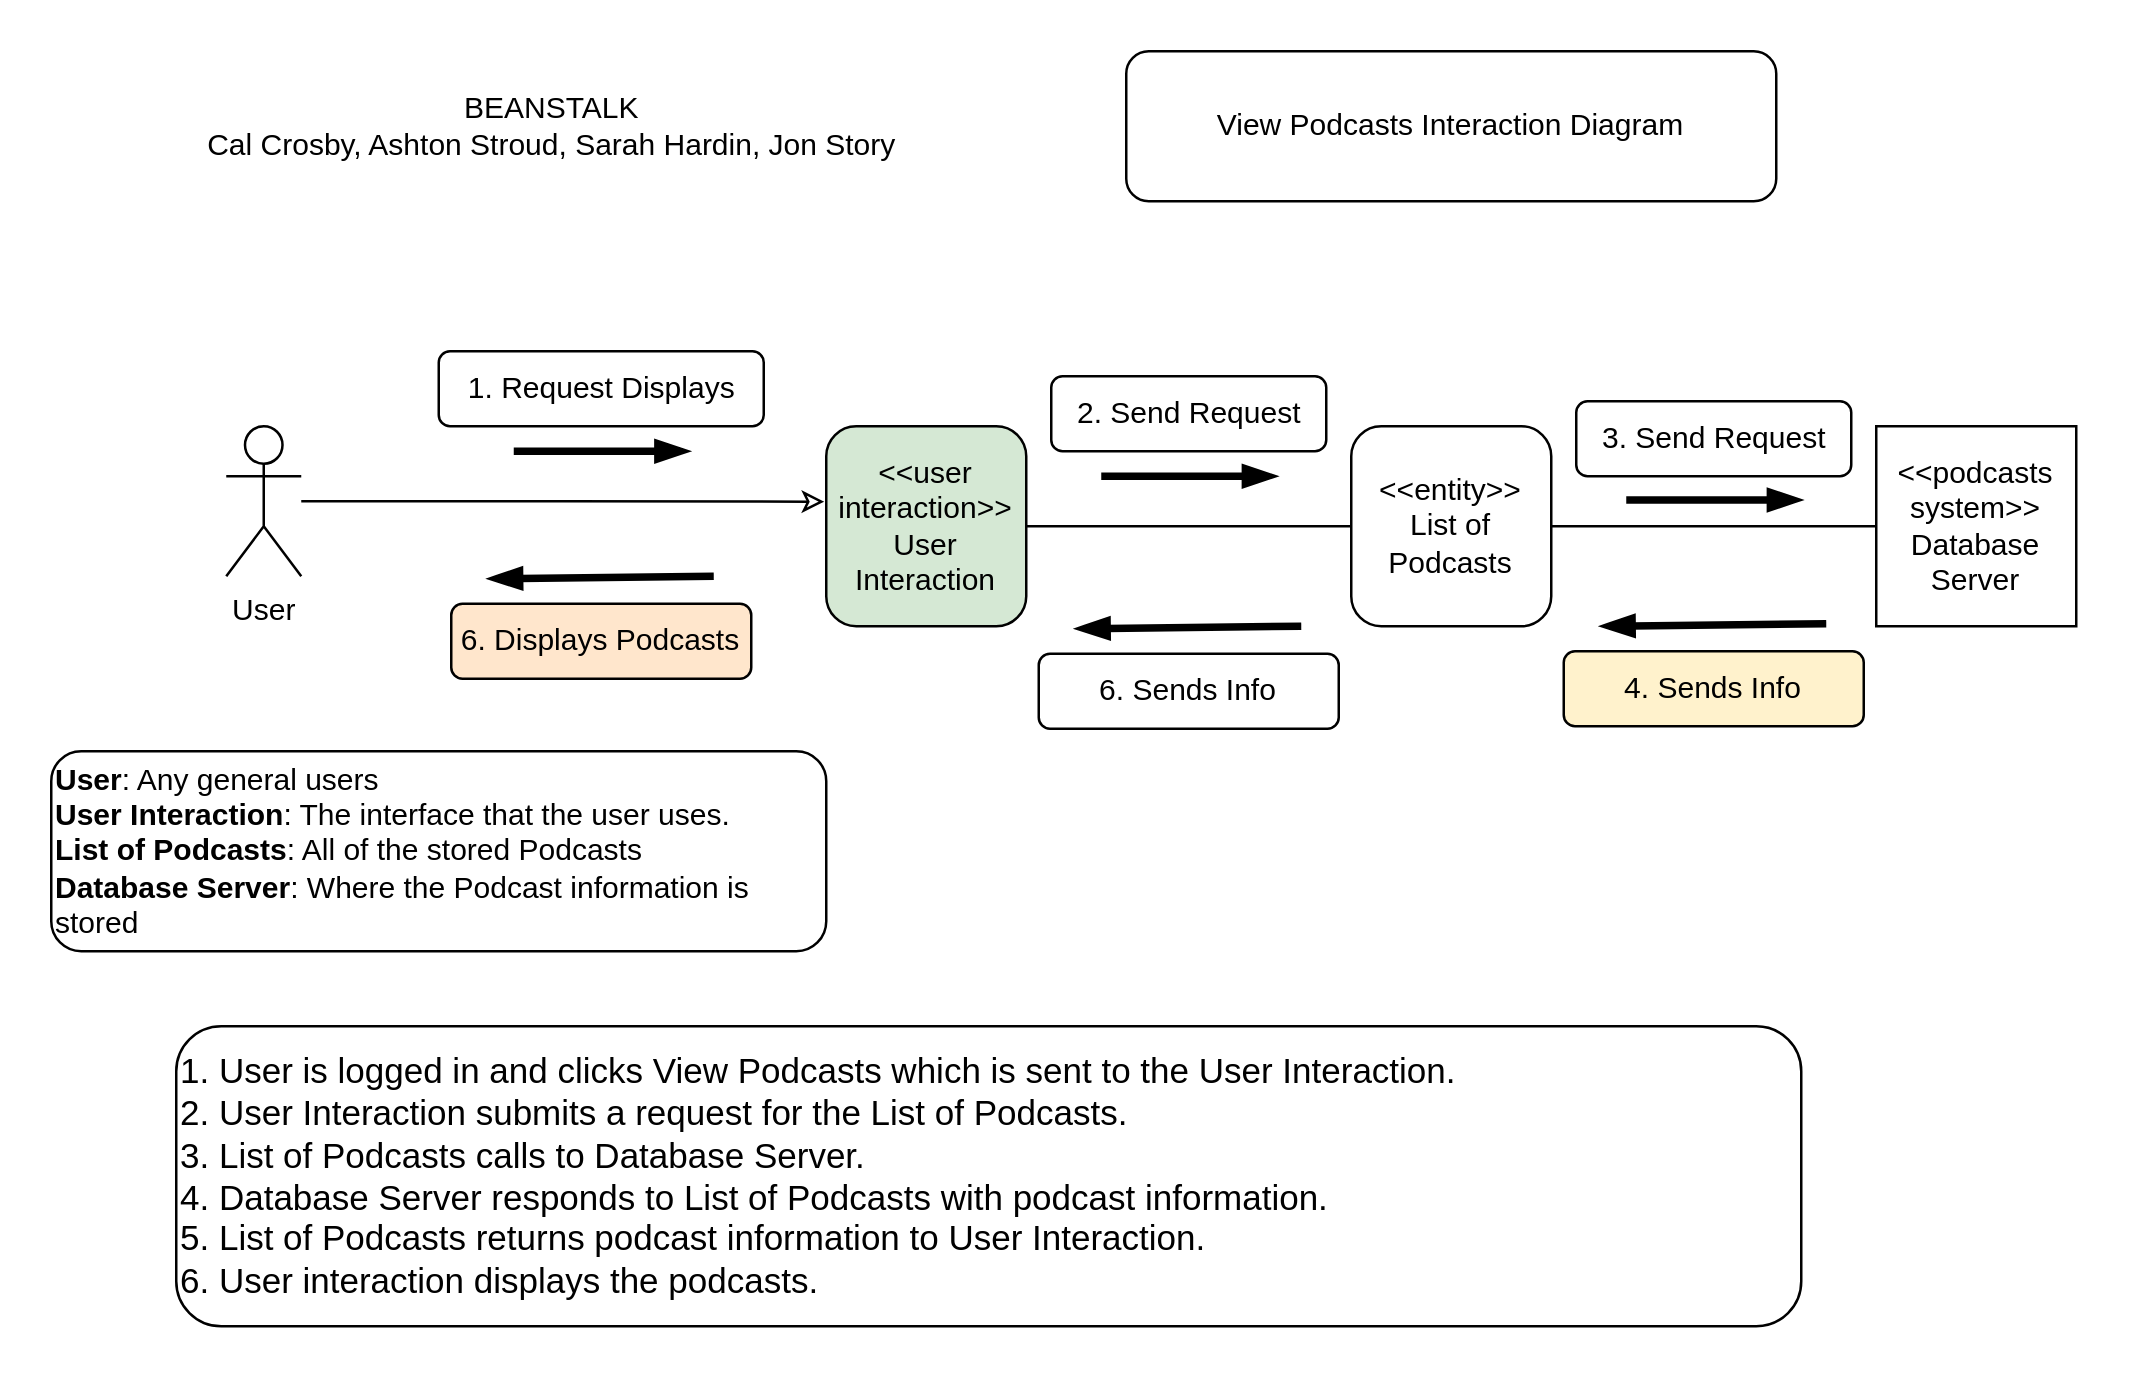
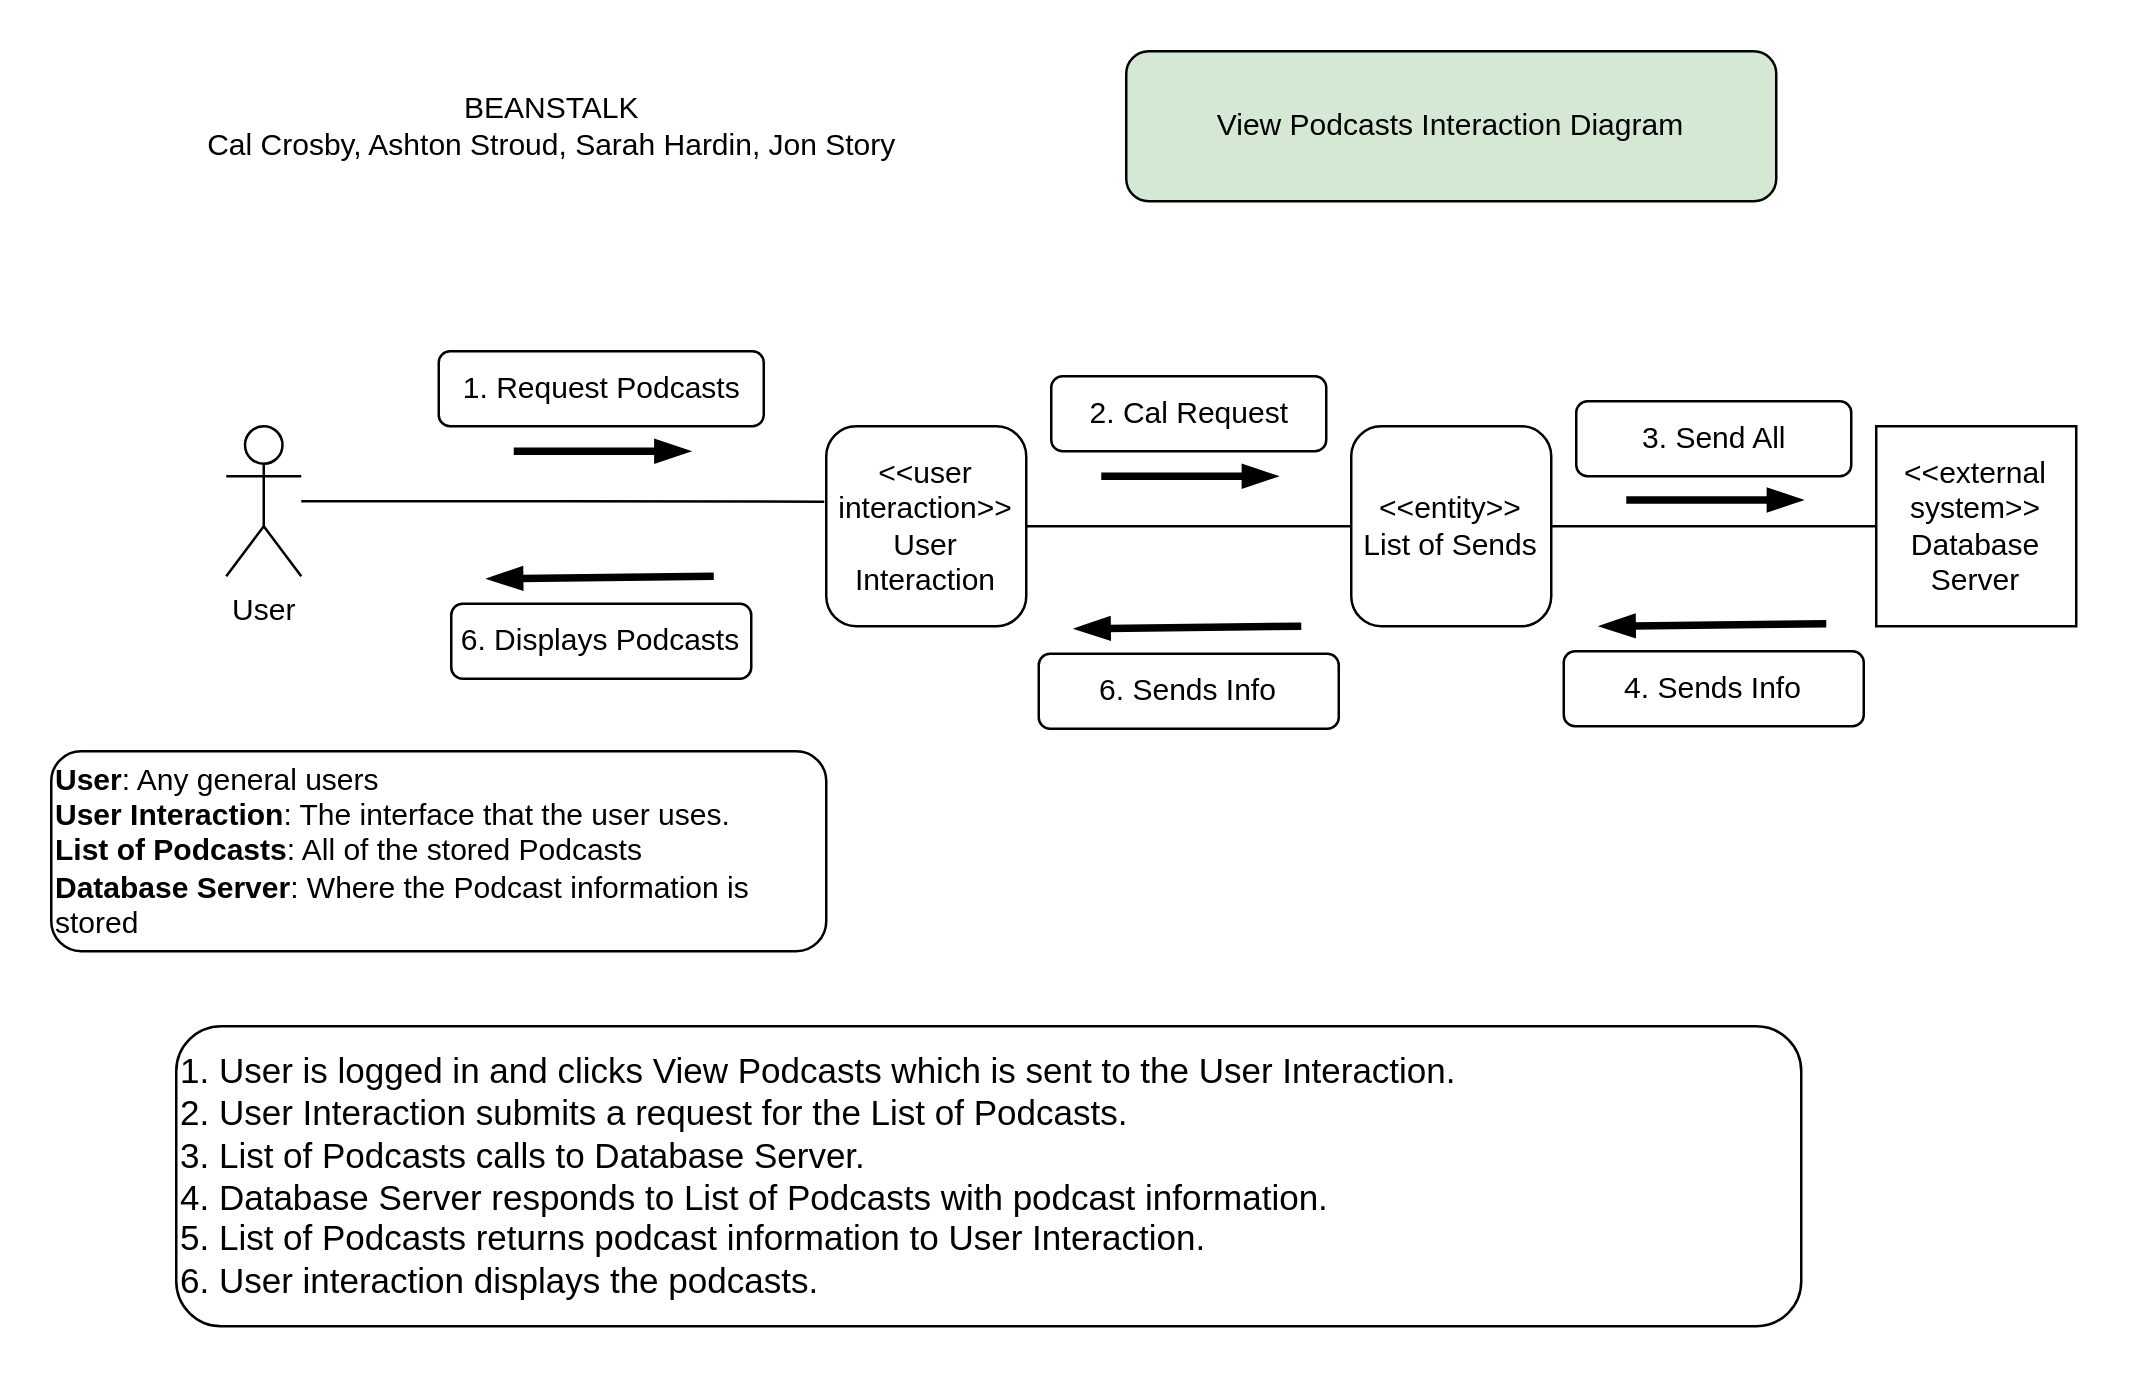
  <mxCell id="0" />
  <mxCell id="1" parent="0" />
  <mxCell id="2" value="User" style="shape=umlActor;verticalLabelPosition=bottom;verticalAlign=top;html=1;outlineConnect=0;" parent="1" vertex="1"><mxGeometry x="90" y="170" width="30" height="60" as="geometry" /></mxCell>
  <mxCell id="3" value="&lt;b&gt;User&lt;/b&gt;: Any general users&lt;br&gt;&lt;b&gt;User Interaction&lt;/b&gt;: The interface that the user uses.&lt;br&gt;&lt;b&gt;List of Podcasts&lt;/b&gt;: All of the stored Podcasts&lt;br&gt;&lt;b&gt;Database Server&lt;/b&gt;: Where the Podcast information is stored" style="rounded=1;whiteSpace=wrap;html=1;align=left;" parent="1" vertex="1"><mxGeometry x="20" y="300" width="310" height="80" as="geometry" /></mxCell>
  <mxCell id="4" style="edgeStyle=orthogonalEdgeStyle;rounded=0;orthogonalLoop=1;jettySize=auto;html=1;endArrow=none;endFill=0;" parent="1" source="5" edge="1"><mxGeometry relative="1" as="geometry"><mxPoint x="580" y="210" as="targetPoint" /></mxGeometry></mxCell>
- <mxCell id="5" value="&amp;lt;&amp;lt;user interaction&amp;gt;&amp;gt;&lt;br&gt;User Interaction" style="whiteSpace=wrap;html=1;aspect=fixed;rounded=1;fillColor=#d5e8d4;" parent="1" vertex="1"><mxGeometry x="330" y="170" width="80" height="80" as="geometry" /></mxCell>
- <mxCell id="6" style="edgeStyle=orthogonalEdgeStyle;rounded=0;orthogonalLoop=1;jettySize=auto;html=1;entryX=-0.01;entryY=0.377;entryDx=0;entryDy=0;entryPerimeter=0;startArrow=none;startFill=0;endArrow=classic;endFill=0;" parent="1" source="2" target="5" edge="1"><mxGeometry relative="1" as="geometry" /></mxCell>
- <mxCell id="7" value="1. Request Displays" style="text;html=1;align=center;verticalAlign=middle;resizable=0;points=[];autosize=1;strokeColor=default;fillColor=none;rounded=1;" parent="1" vertex="1"><mxGeometry x="175" y="140" width="130" height="30" as="geometry" /></mxCell>
- <mxCell id="8" value="View Podcasts&amp;nbsp;Interaction Diagram" style="rounded=1;whiteSpace=wrap;html=1;" parent="1" vertex="1"><mxGeometry x="450" y="20" width="260" height="60" as="geometry" /></mxCell>
- <mxCell id="9" value="2. Send Request" style="text;html=1;align=center;verticalAlign=middle;resizable=0;points=[];autosize=1;strokeColor=default;fillColor=none;rounded=1;" parent="1" vertex="1"><mxGeometry x="420" y="150" width="110" height="30" as="geometry" /></mxCell>
+ <mxCell id="5" value="&amp;lt;&amp;lt;user interaction&amp;gt;&amp;gt;&lt;br&gt;User Interaction" style="whiteSpace=wrap;html=1;aspect=fixed;rounded=1;" parent="1" vertex="1"><mxGeometry x="330" y="170" width="80" height="80" as="geometry" /></mxCell>
+ <mxCell id="6" style="edgeStyle=orthogonalEdgeStyle;rounded=0;orthogonalLoop=1;jettySize=auto;html=1;entryX=-0.01;entryY=0.377;entryDx=0;entryDy=0;entryPerimeter=0;startArrow=none;startFill=0;endArrow=none;endFill=0;" parent="1" source="2" target="5" edge="1"><mxGeometry relative="1" as="geometry" /></mxCell>
+ <mxCell id="7" value="1. Request Podcasts" style="text;html=1;align=center;verticalAlign=middle;resizable=0;points=[];autosize=1;strokeColor=default;fillColor=none;rounded=1;" parent="1" vertex="1"><mxGeometry x="175" y="140" width="130" height="30" as="geometry" /></mxCell>
+ <mxCell id="8" value="View Podcasts&amp;nbsp;Interaction Diagram" style="rounded=1;whiteSpace=wrap;html=1;fillColor=#d5e8d4;" parent="1" vertex="1"><mxGeometry x="450" y="20" width="260" height="60" as="geometry" /></mxCell>
+ <mxCell id="9" value="2. Cal Request" style="text;html=1;align=center;verticalAlign=middle;resizable=0;points=[];autosize=1;strokeColor=default;fillColor=none;rounded=1;" parent="1" vertex="1"><mxGeometry x="420" y="150" width="110" height="30" as="geometry" /></mxCell>
  <mxCell id="10" style="edgeStyle=orthogonalEdgeStyle;rounded=0;orthogonalLoop=1;jettySize=auto;html=1;entryX=0;entryY=0.5;entryDx=0;entryDy=0;endArrow=none;endFill=0;" parent="1" source="11" target="12" edge="1"><mxGeometry relative="1" as="geometry" /></mxCell>
- <mxCell id="11" value="&amp;lt;&amp;lt;entity&amp;gt;&amp;gt;&lt;br&gt;List of Podcasts" style="whiteSpace=wrap;html=1;aspect=fixed;rounded=1;" parent="1" vertex="1"><mxGeometry x="540" y="170" width="80" height="80" as="geometry" /></mxCell>
- <mxCell id="12" value="&amp;lt;&amp;lt;podcasts system&amp;gt;&amp;gt;&lt;br&gt;Database Server" style="whiteSpace=wrap;html=1;aspect=fixed;" parent="1" vertex="1"><mxGeometry x="750" y="170" width="80" height="80" as="geometry" /></mxCell>
+ <mxCell id="11" value="&amp;lt;&amp;lt;entity&amp;gt;&amp;gt;&lt;br&gt;List of Sends" style="whiteSpace=wrap;html=1;aspect=fixed;rounded=1;" parent="1" vertex="1"><mxGeometry x="540" y="170" width="80" height="80" as="geometry" /></mxCell>
+ <mxCell id="12" value="&amp;lt;&amp;lt;external system&amp;gt;&amp;gt;&lt;br&gt;Database Server" style="whiteSpace=wrap;html=1;aspect=fixed;" parent="1" vertex="1"><mxGeometry x="750" y="170" width="80" height="80" as="geometry" /></mxCell>
  <mxCell id="13" value="" style="endArrow=blockThin;html=1;rounded=0;strokeWidth=3;endFill=1;" parent="1" edge="1"><mxGeometry width="50" height="50" relative="1" as="geometry"><mxPoint x="440" y="190" as="sourcePoint" /><mxPoint x="510" y="190" as="targetPoint" /><Array as="points"><mxPoint x="480" y="190" /></Array></mxGeometry></mxCell>
  <mxCell id="14" value="" style="endArrow=blockThin;html=1;rounded=0;strokeWidth=3;endFill=1;" parent="1" edge="1"><mxGeometry width="50" height="50" relative="1" as="geometry"><mxPoint x="205" y="180" as="sourcePoint" /><mxPoint x="275" y="180" as="targetPoint" /><Array as="points"><mxPoint x="245" y="180" /></Array></mxGeometry></mxCell>
- <mxCell id="15" value="3. Send Request" style="text;html=1;align=center;verticalAlign=middle;resizable=0;points=[];autosize=1;strokeColor=default;fillColor=none;rounded=1;" parent="1" vertex="1"><mxGeometry x="630" y="160" width="110" height="30" as="geometry" /></mxCell>
+ <mxCell id="15" value="3. Send All" style="text;html=1;align=center;verticalAlign=middle;resizable=0;points=[];autosize=1;strokeColor=default;fillColor=none;rounded=1;" parent="1" vertex="1"><mxGeometry x="630" y="160" width="110" height="30" as="geometry" /></mxCell>
  <mxCell id="16" value="" style="endArrow=blockThin;html=1;rounded=0;strokeWidth=3;endFill=1;" parent="1" edge="1"><mxGeometry width="50" height="50" relative="1" as="geometry"><mxPoint x="650" y="199.5" as="sourcePoint" /><mxPoint x="720" y="199.5" as="targetPoint" /><Array as="points"><mxPoint x="690" y="199.5" /></Array></mxGeometry></mxCell>
- <mxCell id="17" value="4. Sends Info" style="rounded=1;whiteSpace=wrap;html=1;fillColor=#fff2cc;" parent="1" vertex="1"><mxGeometry x="625" y="260" width="120" height="30" as="geometry" /></mxCell>
+ <mxCell id="17" value="4. Sends Info" style="rounded=1;whiteSpace=wrap;html=1;" parent="1" vertex="1"><mxGeometry x="625" y="260" width="120" height="30" as="geometry" /></mxCell>
  <mxCell id="18" value="" style="endArrow=blockThin;html=1;rounded=0;strokeWidth=3;endFill=1;entryX=0.25;entryY=1;entryDx=0;entryDy=0;" parent="1" edge="1"><mxGeometry width="50" height="50" relative="1" as="geometry"><mxPoint x="730" y="249" as="sourcePoint" /><mxPoint x="640" y="250" as="targetPoint" /><Array as="points" /></mxGeometry></mxCell>
  <mxCell id="19" value="6. Sends Info" style="rounded=1;whiteSpace=wrap;html=1;" parent="1" vertex="1"><mxGeometry x="415" y="261" width="120" height="30" as="geometry" /></mxCell>
  <mxCell id="20" value="" style="endArrow=blockThin;html=1;rounded=0;strokeWidth=3;endFill=1;entryX=0.25;entryY=1;entryDx=0;entryDy=0;" parent="1" edge="1"><mxGeometry width="50" height="50" relative="1" as="geometry"><mxPoint x="520" y="250" as="sourcePoint" /><mxPoint x="430" y="251" as="targetPoint" /><Array as="points" /></mxGeometry></mxCell>
- <mxCell id="21" value="6. Displays Podcasts" style="rounded=1;whiteSpace=wrap;html=1;fillColor=#ffe6cc;" parent="1" vertex="1"><mxGeometry x="180" y="241" width="120" height="30" as="geometry" /></mxCell>
+ <mxCell id="21" value="6. Displays Podcasts" style="rounded=1;whiteSpace=wrap;html=1;" parent="1" vertex="1"><mxGeometry x="180" y="241" width="120" height="30" as="geometry" /></mxCell>
  <mxCell id="22" value="" style="endArrow=blockThin;html=1;rounded=0;strokeWidth=3;endFill=1;entryX=0.25;entryY=1;entryDx=0;entryDy=0;" parent="1" edge="1"><mxGeometry width="50" height="50" relative="1" as="geometry"><mxPoint x="285" y="230" as="sourcePoint" /><mxPoint x="195" y="231" as="targetPoint" /><Array as="points" /></mxGeometry></mxCell>
  <mxCell id="23" value="&lt;font style=&quot;font-size: 14px;&quot;&gt;1. User is logged in and clicks View Podcasts which is sent to the User Interaction.&lt;br&gt;2. User Interaction submits a request for the List of Podcasts.&lt;br&gt;3. List of Podcasts calls to Database Server.&lt;br&gt;4. Database Server responds to List of Podcasts with podcast information.&lt;br&gt;5. List of Podcasts returns podcast information to User Interaction.&lt;br&gt;6. User interaction displays the podcasts.&lt;/font&gt;" style="rounded=1;whiteSpace=wrap;html=1;align=left;" parent="1" vertex="1"><mxGeometry x="70" y="410" width="650" height="120" as="geometry" /></mxCell>
  <mxCell id="24" value="BEANSTALK&lt;br&gt;Cal Crosby, Ashton Stroud, Sarah Hardin, Jon Story" style="text;html=1;align=center;verticalAlign=middle;resizable=0;points=[];autosize=1;strokeColor=none;fillColor=none;" parent="1" vertex="1"><mxGeometry x="70" width="300" height="40" as="geometry" y="30" /></mxCell>
